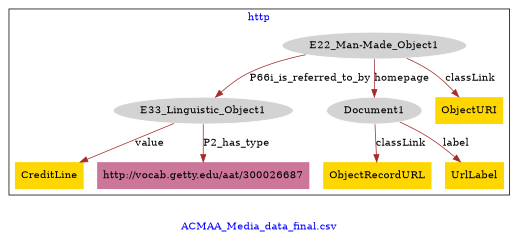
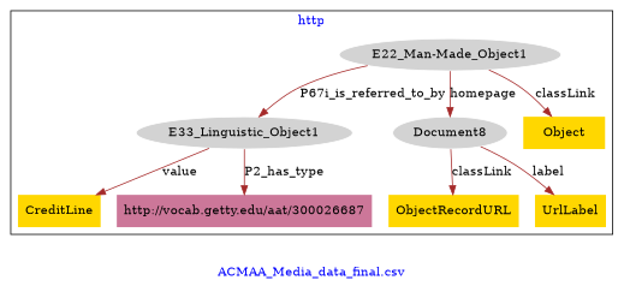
  digraph {
    fontcolor=blue
    label="ACMAA_Media_data_final.csv"
    remincross=true
    node [fillcolor=gold style=filled shape=plaintext]
    edge [color=brown fontcolor=black]
    n1 [color=white fillcolor=lightgray label="E22_Man-Made_Object1" shape=""]
    n2 [color=white fillcolor=lightgray label=E33_Linguistic_Object1 shape=""]
-   n3 [color=white fillcolor=lightgray label=Document1 shape=""]
+   n3 [color=white fillcolor=lightgray label=Document8 shape=""]
    n4 [label=CreditLine]
-   n5 [label=ObjectURI]
+   n5 [label=Object]
    n6 [label=ObjectRecordURL]
    n7 [label=UrlLabel]
    n8 [fillcolor="#CC7799" label="http://vocab.getty.edu/aat/300026687"]
    subgraph cluster_1 {
      label=http
      n1
      n2
      n3
      n4
      n5
      n6
      n7
      n8
    }
-   n1 -> n2 [label=P66i_is_referred_to_by]
+   n1 -> n2 [label=P67i_is_referred_to_by]
    n1 -> n3 [label=homepage]
    n1 -> n5 [label=classLink]
    n2 -> n4 [label=value]
    n2 -> n8 [label=P2_has_type]
    n3 -> n6 [label=classLink]
    n3 -> n7 [label=label]
  }
